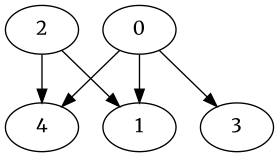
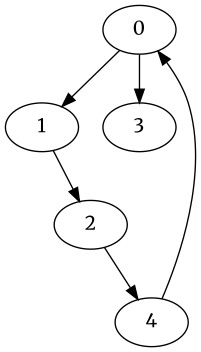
  digraph {
    fontname=Merriweather
    node [fontname=Merriweather]
    edge [fontname=Merriweather]
    0
    1
    3
    2
    4
    0 -> 1
    0 -> 3
-   2 -> 1
+   1 -> 2
    2 -> 4
-   0 -> 4
+   4 -> 0
  }
